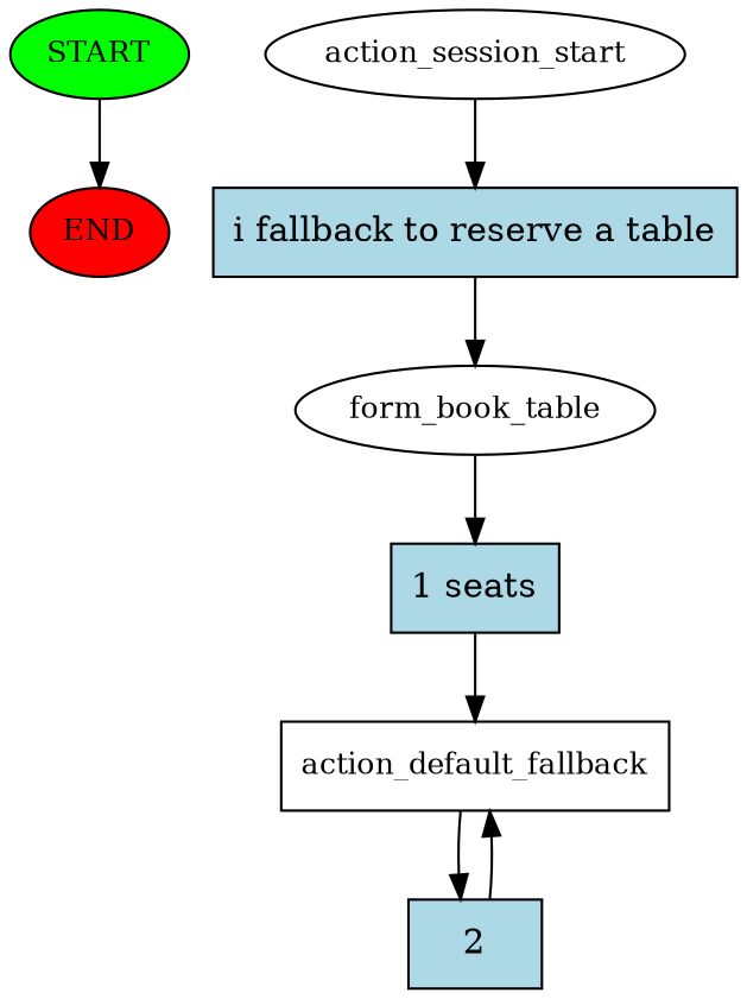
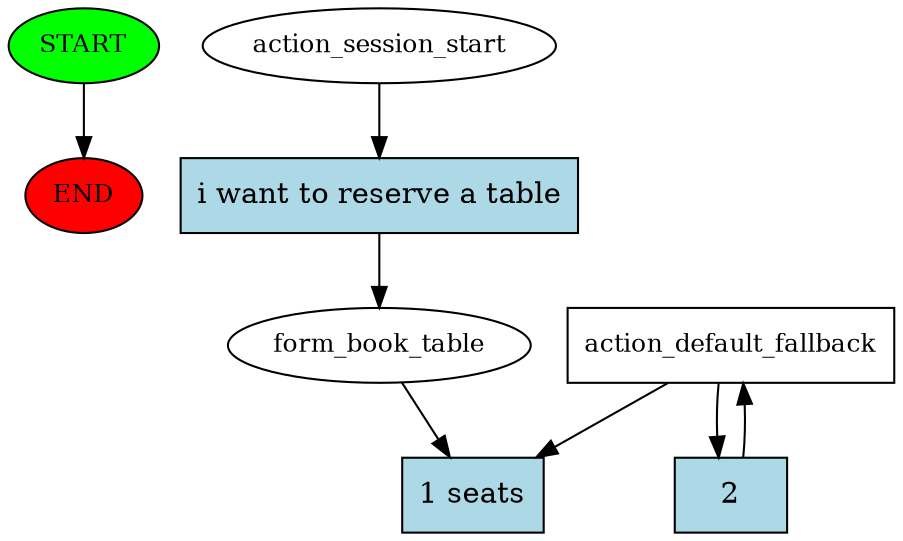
  digraph {
    node [fontsize=12 style=filled]
    n1 [fillcolor=green label=START]
    n2 [fillcolor=red label=END]
    n3 [label=action_session_start style=""]
-   n4 [fillcolor=lightblue label="i fallback to reserve a table" shape=rect fontsize=""]
+   n4 [fillcolor=lightblue label="i want to reserve a table" shape=rect fontsize=""]
    n5 [label=form_book_table style=""]
    n6 [fillcolor=lightblue label="1 seats" shape=rect fontsize=""]
    n7 [label=action_default_fallback shape=box style=""]
    n8 [fillcolor=lightblue label=2 shape=rect fontsize=""]
    n1 -> n2
    n3 -> n4
    n4 -> n5
    n5 -> n6
-   n6 -> n7
+   n7 -> n6
    n7 -> n8
    n8 -> n7
  }
